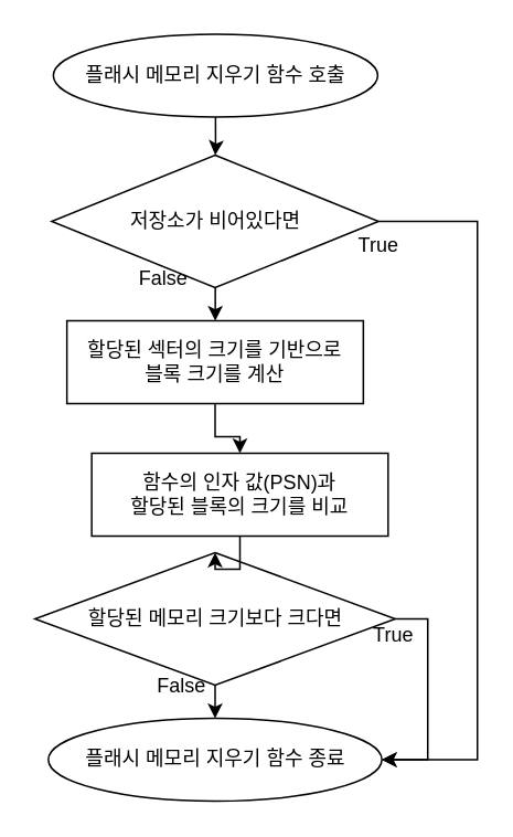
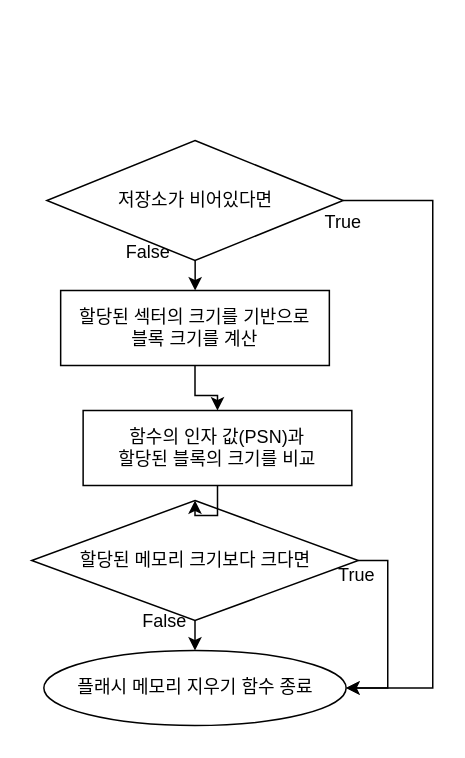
  <mxCell id="0" />
  <mxCell id="1" parent="0" />
- <mxCell id="2" value="" style="edgeStyle=orthogonalEdgeStyle;rounded=0;orthogonalLoop=1;jettySize=auto;html=1;" parent="1" source="3" target="8" edge="1"><mxGeometry relative="1" as="geometry" /></mxCell>
- <mxCell id="3" value="플래시 메모리 지우기 함수 호출" style="ellipse;whiteSpace=wrap;html=1;" parent="1" vertex="1"><mxGeometry x="31.75" y="20" width="196" height="50" as="geometry" /></mxCell>
  <mxCell id="4" value="True" style="text;html=1;align=center;verticalAlign=middle;resizable=0;points=[];autosize=1;" parent="1" vertex="1"><mxGeometry x="208" y="138" width="40" height="20" as="geometry" /></mxCell>
  <mxCell id="5" value="False" style="text;html=1;align=center;verticalAlign=middle;resizable=0;points=[];autosize=1;" parent="1" vertex="1"><mxGeometry x="78" y="158" width="40" height="20" as="geometry" /></mxCell>
  <mxCell id="6" value="" style="edgeStyle=orthogonalEdgeStyle;rounded=0;orthogonalLoop=1;jettySize=auto;html=1;" parent="1" source="8" edge="1"><mxGeometry relative="1" as="geometry"><mxPoint x="129.6" y="193" as="targetPoint" /></mxGeometry></mxCell>
  <mxCell id="7" style="edgeStyle=orthogonalEdgeStyle;rounded=0;orthogonalLoop=1;jettySize=auto;html=1;entryX=1;entryY=0.5;entryDx=0;entryDy=0;" parent="1" source="8" target="16" edge="1"><mxGeometry relative="1" as="geometry"><Array as="points"><mxPoint x="288" y="133" /><mxPoint x="288" y="458" /></Array></mxGeometry></mxCell>
  <mxCell id="8" value="저장소가 비어있다면" style="rhombus;whiteSpace=wrap;html=1;" parent="1" vertex="1"><mxGeometry x="30.75" y="93" width="197.51" height="80" as="geometry" /></mxCell>
  <mxCell id="9" value="" style="edgeStyle=orthogonalEdgeStyle;rounded=0;orthogonalLoop=1;jettySize=auto;html=1;" parent="1" source="10" target="18" edge="1"><mxGeometry relative="1" as="geometry" /></mxCell>
  <mxCell id="10" value="할당된 섹터의 크기를 기반으로&lt;br&gt;블록 크기를 계산" style="rounded=0;whiteSpace=wrap;html=1;" parent="1" vertex="1"><mxGeometry x="39.94" y="193" width="179.13" height="50" as="geometry" /></mxCell>
  <mxCell id="11" style="edgeStyle=orthogonalEdgeStyle;rounded=0;orthogonalLoop=1;jettySize=auto;html=1;entryX=0.5;entryY=0;entryDx=0;entryDy=0;" parent="1" source="13" edge="1"><mxGeometry relative="1" as="geometry"><mxPoint x="129.495" y="433" as="targetPoint" /></mxGeometry></mxCell>
  <mxCell id="12" style="edgeStyle=orthogonalEdgeStyle;rounded=0;orthogonalLoop=1;jettySize=auto;html=1;entryX=1;entryY=0.5;entryDx=0;entryDy=0;" parent="1" source="13" target="16" edge="1"><mxGeometry relative="1" as="geometry"><Array as="points"><mxPoint x="258" y="373" /><mxPoint x="258" y="458" /></Array></mxGeometry></mxCell>
  <mxCell id="13" value="할당된 메모리 크기보다 크다면" style="rhombus;whiteSpace=wrap;html=1;" parent="1" vertex="1"><mxGeometry x="20.63" y="333" width="217.75" height="80" as="geometry" /></mxCell>
  <mxCell id="14" value="True" style="text;html=1;align=center;verticalAlign=middle;resizable=0;points=[];autosize=1;" parent="1" vertex="1"><mxGeometry x="216.99" y="373" width="40" height="20" as="geometry" /></mxCell>
  <mxCell id="15" value="False" style="text;html=1;align=center;verticalAlign=middle;resizable=0;points=[];autosize=1;" parent="1" vertex="1"><mxGeometry x="89" y="404" width="40" height="20" as="geometry" /></mxCell>
  <mxCell id="16" value="플래시 메모리 지우기 함수 종료" style="ellipse;whiteSpace=wrap;html=1;" parent="1" vertex="1"><mxGeometry x="28.73" y="433" width="201.52" height="50" as="geometry" /></mxCell>
  <mxCell id="17" style="edgeStyle=orthogonalEdgeStyle;rounded=0;orthogonalLoop=1;jettySize=auto;html=1;entryX=0.5;entryY=0;entryDx=0;entryDy=0;" parent="1" source="18" target="13" edge="1"><mxGeometry relative="1" as="geometry" /></mxCell>
  <mxCell id="18" value="함수의 인자 값(PSN)과 &lt;br&gt;할당된 블록의 크기를 비교" style="rounded=0;whiteSpace=wrap;html=1;" parent="1" vertex="1"><mxGeometry x="54.92" y="273" width="179.13" height="50" as="geometry" /></mxCell>
